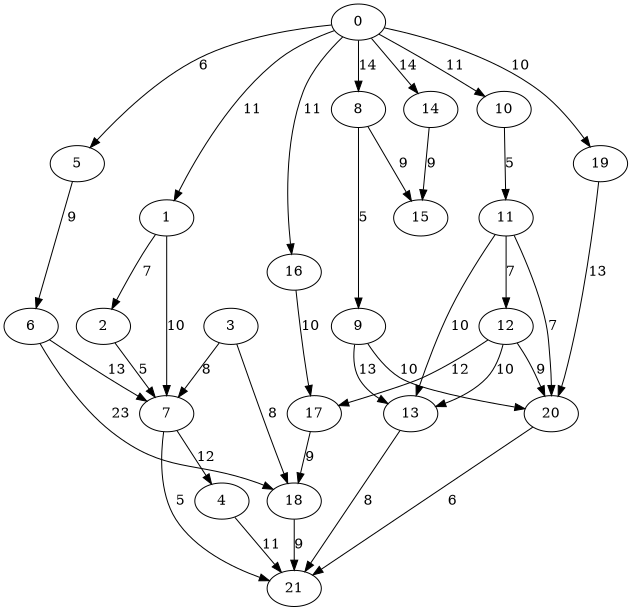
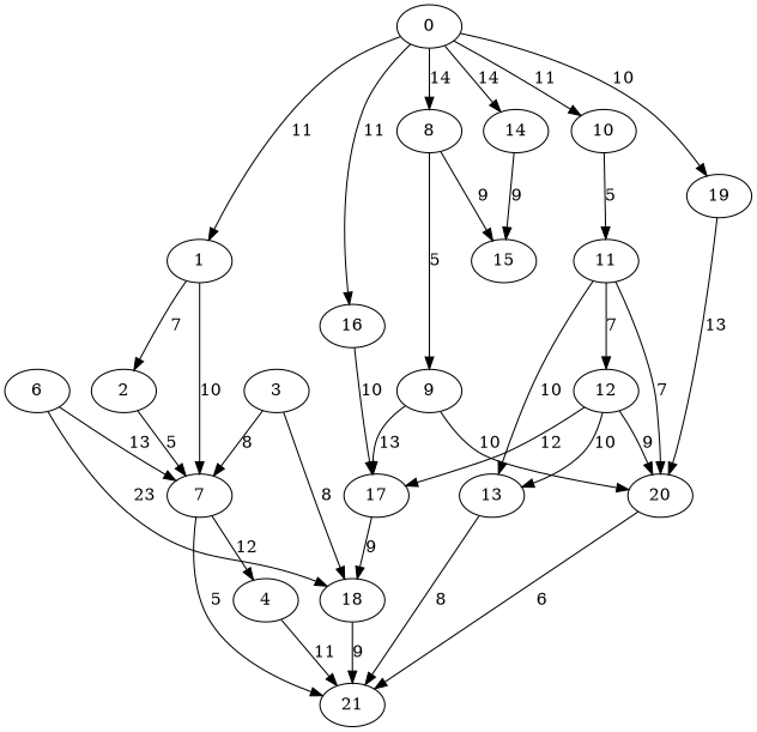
  digraph {
    0
    1
-   5
    8
    10
    14
    16
    19
    2
    7
    6
    9
    15
    11
    17
    20
    21
    4
    18
    13
    12
    3
    0 -> 1 [label=11]
-   0 -> 5 [label=6]
    0 -> 8 [label=14]
    0 -> 10 [label=11]
    0 -> 14 [label=14]
    0 -> 16 [label=11]
    0 -> 19 [label=10]
    1 -> 2 [label=7]
    1 -> 7 [label=10]
-   5 -> 6 [label=9]
    8 -> 9 [label=5]
    8 -> 15 [label=9]
    10 -> 11 [label=5]
    14 -> 15 [label=9]
    16 -> 17 [label=10]
    19 -> 20 [label=13]
    2 -> 7 [label=5]
    7 -> 21 [label=5]
    7 -> 4 [label=12]
    6 -> 7 [label=13]
    6 -> 18 [label=23]
    9 -> 20 [label=10]
-   9 -> 13 [label=13]
+   9 -> 17 [label=13]
    11 -> 20 [label=7]
    11 -> 13 [label=10]
    11 -> 12 [label=7]
    17 -> 18 [label=9]
    20 -> 21 [label=6]
    4 -> 21 [label=11]
    18 -> 21 [label=9]
    13 -> 21 [label=8]
    12 -> 17 [label=12]
    12 -> 20 [label=9]
    12 -> 13 [label=10]
    3 -> 7 [label=8]
    3 -> 18 [label=8]
  }
